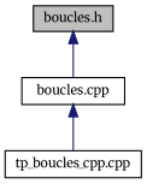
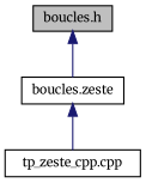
  digraph {
    fontname=Merriweather
    node [color=black fillcolor=white fontname=Merriweather fontsize=10 shape=record style=filled]
    edge [color=midnightblue dir=back fontname=Merriweather fontsize=10 labelfontname=Helvetica labelfontsize=10 style=solid]
    n1 [fillcolor=grey75 fontcolor=black height=0.2 label="boucles.h" width=0.4]
-   n2 [height=0.2 label="boucles.cpp" width=0.4]
-   n3 [height=0.2 label="tp_boucles_cpp.cpp" width=0.4]
+   n2 [height=0.2 label="boucles.zeste" width=0.4]
+   n3 [height=0.2 label="tp_zeste_cpp.cpp" width=0.4]
    n1 -> n2
    n2 -> n3
  }
